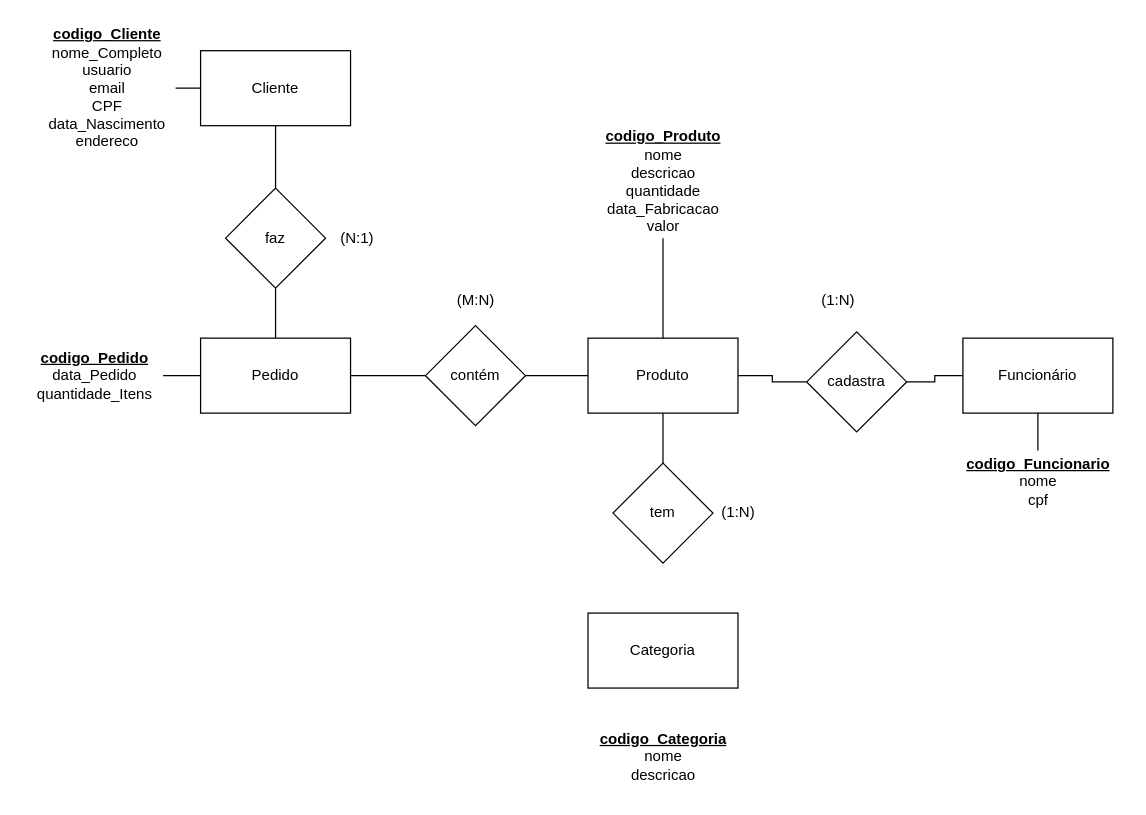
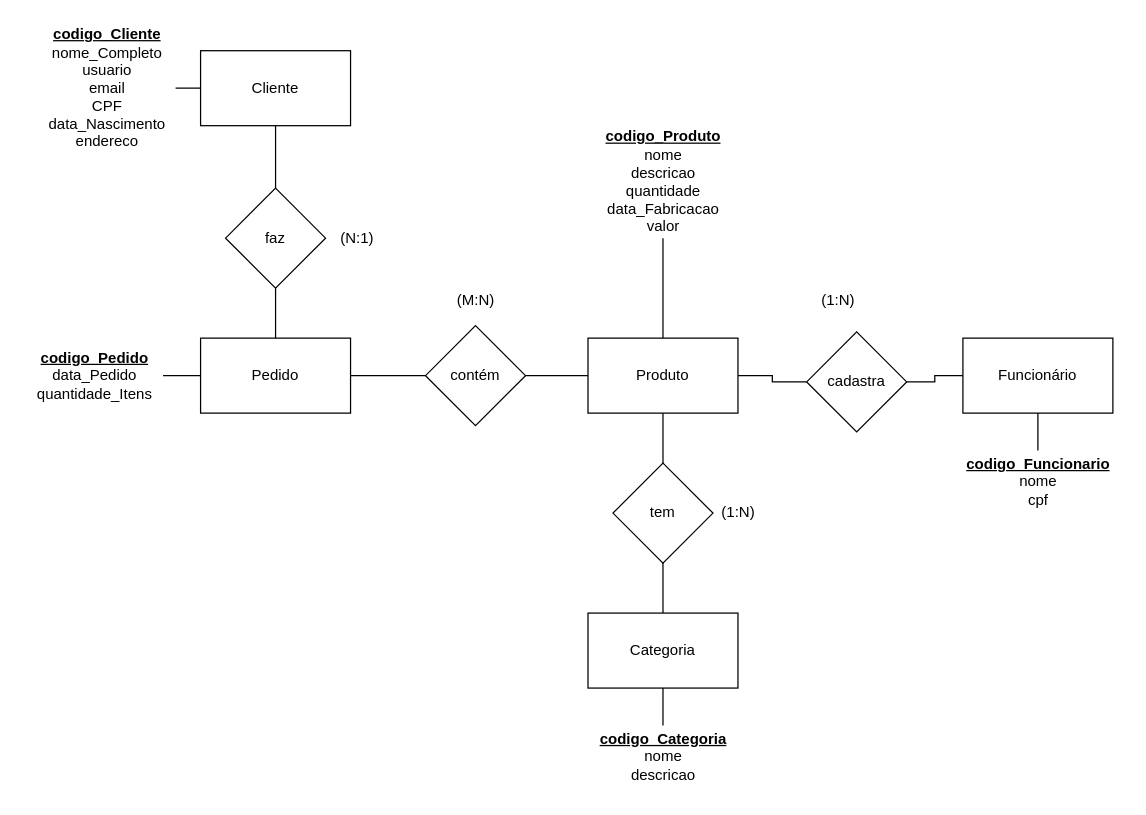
  <mxCell id="0" />
  <mxCell id="1" parent="0" />
  <mxCell id="2" value="" style="edgeStyle=orthogonalEdgeStyle;rounded=0;orthogonalLoop=1;jettySize=auto;html=1;endArrow=none;endFill=0;" parent="1" source="5" target="7" edge="1"><mxGeometry relative="1" as="geometry" /></mxCell>
  <mxCell id="3" value="" style="edgeStyle=orthogonalEdgeStyle;rounded=0;orthogonalLoop=1;jettySize=auto;html=1;endArrow=none;endFill=0;" parent="1" source="5" target="10" edge="1"><mxGeometry relative="1" as="geometry" /></mxCell>
  <mxCell id="4" value="" style="edgeStyle=orthogonalEdgeStyle;rounded=0;orthogonalLoop=1;jettySize=auto;html=1;endArrow=none;endFill=0;" parent="1" source="5" target="17" edge="1"><mxGeometry relative="1" as="geometry" /></mxCell>
  <mxCell id="5" value="Produto" style="rounded=0;whiteSpace=wrap;html=1;" parent="1" vertex="1"><mxGeometry x="470" y="270" width="120" height="60" as="geometry" /></mxCell>
+ <mxCell id="6" value="" style="edgeStyle=orthogonalEdgeStyle;rounded=0;orthogonalLoop=1;jettySize=auto;html=1;endArrow=none;endFill=0;" parent="1" source="7" target="8" edge="1"><mxGeometry relative="1" as="geometry" /></mxCell>
  <mxCell id="7" value="tem" style="rhombus;whiteSpace=wrap;html=1;rounded=0;" parent="1" vertex="1"><mxGeometry x="490" y="370" width="80" height="80" as="geometry" /></mxCell>
  <mxCell id="8" value="Categoria" style="whiteSpace=wrap;html=1;rounded=0;" parent="1" vertex="1"><mxGeometry x="470" y="490" width="120" height="60" as="geometry" /></mxCell>
  <mxCell id="9" value="" style="edgeStyle=orthogonalEdgeStyle;rounded=0;orthogonalLoop=1;jettySize=auto;html=1;endArrow=none;endFill=0;" parent="1" source="10" target="12" edge="1"><mxGeometry relative="1" as="geometry" /></mxCell>
  <mxCell id="10" value="contém" style="rhombus;whiteSpace=wrap;html=1;rounded=0;" parent="1" vertex="1"><mxGeometry x="340" y="260" width="80" height="80" as="geometry" /></mxCell>
  <mxCell id="11" value="" style="edgeStyle=orthogonalEdgeStyle;rounded=0;orthogonalLoop=1;jettySize=auto;html=1;endArrow=none;endFill=0;" parent="1" source="12" target="14" edge="1"><mxGeometry relative="1" as="geometry" /></mxCell>
  <mxCell id="12" value="Pedido" style="whiteSpace=wrap;html=1;rounded=0;" parent="1" vertex="1"><mxGeometry x="160" y="270" width="120" height="60" as="geometry" /></mxCell>
  <mxCell id="13" value="" style="edgeStyle=orthogonalEdgeStyle;rounded=0;orthogonalLoop=1;jettySize=auto;html=1;endArrow=none;endFill=0;" parent="1" source="14" target="15" edge="1"><mxGeometry relative="1" as="geometry" /></mxCell>
  <mxCell id="14" value="faz" style="rhombus;whiteSpace=wrap;html=1;rounded=0;" parent="1" vertex="1"><mxGeometry x="180" y="150" width="80" height="80" as="geometry" /></mxCell>
  <mxCell id="15" value="Cliente" style="whiteSpace=wrap;html=1;rounded=0;" parent="1" vertex="1"><mxGeometry x="160" y="40" width="120" height="60" as="geometry" /></mxCell>
  <mxCell id="16" value="" style="edgeStyle=orthogonalEdgeStyle;rounded=0;orthogonalLoop=1;jettySize=auto;html=1;endArrow=none;endFill=0;" parent="1" source="17" target="18" edge="1"><mxGeometry relative="1" as="geometry" /></mxCell>
  <mxCell id="17" value="cadastra" style="rhombus;whiteSpace=wrap;html=1;rounded=0;" parent="1" vertex="1"><mxGeometry x="645" y="265" width="80" height="80" as="geometry" /></mxCell>
  <mxCell id="18" value="Funcionário" style="whiteSpace=wrap;html=1;rounded=0;" parent="1" vertex="1"><mxGeometry x="770" y="270" width="120" height="60" as="geometry" /></mxCell>
  <mxCell id="19" value="(1:N)" style="text;html=1;align=center;verticalAlign=middle;resizable=0;points=[];autosize=1;" parent="1" vertex="1"><mxGeometry x="650" y="230" width="40" height="20" as="geometry" /></mxCell>
  <mxCell id="20" value="(1:N)" style="text;html=1;align=center;verticalAlign=middle;resizable=0;points=[];autosize=1;" parent="1" vertex="1"><mxGeometry x="570" y="400" width="40" height="20" as="geometry" /></mxCell>
  <mxCell id="21" value="(M:N)" style="text;html=1;align=center;verticalAlign=middle;resizable=0;points=[];autosize=1;" parent="1" vertex="1"><mxGeometry x="355" y="230" width="50" height="20" as="geometry" /></mxCell>
  <mxCell id="22" value="(N:1)" style="text;html=1;align=center;verticalAlign=middle;resizable=0;points=[];autosize=1;" parent="1" vertex="1"><mxGeometry x="265" y="180" width="40" height="20" as="geometry" /></mxCell>
  <mxCell id="23" value="" style="edgeStyle=orthogonalEdgeStyle;rounded=0;orthogonalLoop=1;jettySize=auto;html=1;endArrow=none;endFill=0;" parent="1" source="24" target="15" edge="1"><mxGeometry relative="1" as="geometry" /></mxCell>
  <mxCell id="24" value="&lt;b&gt;&lt;u&gt;codigo_Cliente&lt;/u&gt;&lt;/b&gt;&lt;br&gt;nome_Completo&lt;br&gt;usuario&lt;br&gt;email&lt;br&gt;CPF&lt;br&gt;data_Nascimento&lt;br&gt;endereco" style="text;html=1;align=center;verticalAlign=middle;resizable=0;points=[];autosize=1;rounded=0;" parent="1" vertex="1"><mxGeometry x="30" y="20" width="110" height="100" as="geometry" /></mxCell>
  <mxCell id="25" value="" style="edgeStyle=orthogonalEdgeStyle;rounded=0;orthogonalLoop=1;jettySize=auto;html=1;endArrow=none;endFill=0;" parent="1" source="26" target="12" edge="1"><mxGeometry relative="1" as="geometry" /></mxCell>
  <mxCell id="26" value="&lt;b&gt;&lt;u&gt;codigo_Pedido&lt;/u&gt;&lt;/b&gt;&lt;br&gt;data_Pedido&lt;br&gt;quantidade_Itens" style="text;html=1;align=center;verticalAlign=middle;resizable=0;points=[];autosize=1;" parent="1" vertex="1"><mxGeometry x="20" y="275" width="110" height="50" as="geometry" /></mxCell>
  <mxCell id="27" value="" style="edgeStyle=orthogonalEdgeStyle;rounded=0;orthogonalLoop=1;jettySize=auto;html=1;endArrow=none;endFill=0;" parent="1" source="28" target="5" edge="1"><mxGeometry relative="1" as="geometry" /></mxCell>
  <mxCell id="28" value="&lt;u style=&quot;font-weight: bold&quot;&gt;codigo_Produto&lt;/u&gt;&lt;br&gt;nome&lt;br&gt;descricao&lt;br&gt;quantidade&lt;br&gt;data_Fabricacao&lt;br&gt;valor" style="text;html=1;align=center;verticalAlign=middle;resizable=0;points=[];autosize=1;" parent="1" vertex="1"><mxGeometry x="475" y="100" width="110" height="90" as="geometry" /></mxCell>
  <mxCell id="29" value="" style="edgeStyle=orthogonalEdgeStyle;rounded=0;orthogonalLoop=1;jettySize=auto;html=1;endArrow=none;endFill=0;" parent="1" source="30" target="18" edge="1"><mxGeometry relative="1" as="geometry" /></mxCell>
  <mxCell id="30" value="&lt;b&gt;&lt;u&gt;codigo_Funcionario&lt;/u&gt;&lt;/b&gt;&lt;br&gt;nome&lt;br&gt;cpf" style="text;html=1;align=center;verticalAlign=middle;resizable=0;points=[];autosize=1;" parent="1" vertex="1"><mxGeometry x="765" y="360" width="130" height="50" as="geometry" /></mxCell>
+ <mxCell id="31" value="" style="edgeStyle=orthogonalEdgeStyle;rounded=0;orthogonalLoop=1;jettySize=auto;html=1;endArrow=none;endFill=0;" parent="1" source="32" target="8" edge="1"><mxGeometry relative="1" as="geometry" /></mxCell>
  <mxCell id="32" value="&lt;b&gt;&lt;u&gt;codigo_Categoria&lt;/u&gt;&lt;/b&gt;&lt;br&gt;nome&lt;br&gt;descricao" style="text;html=1;align=center;verticalAlign=middle;resizable=0;points=[];autosize=1;" parent="1" vertex="1"><mxGeometry x="470" y="580" width="120" height="50" as="geometry" /></mxCell>
